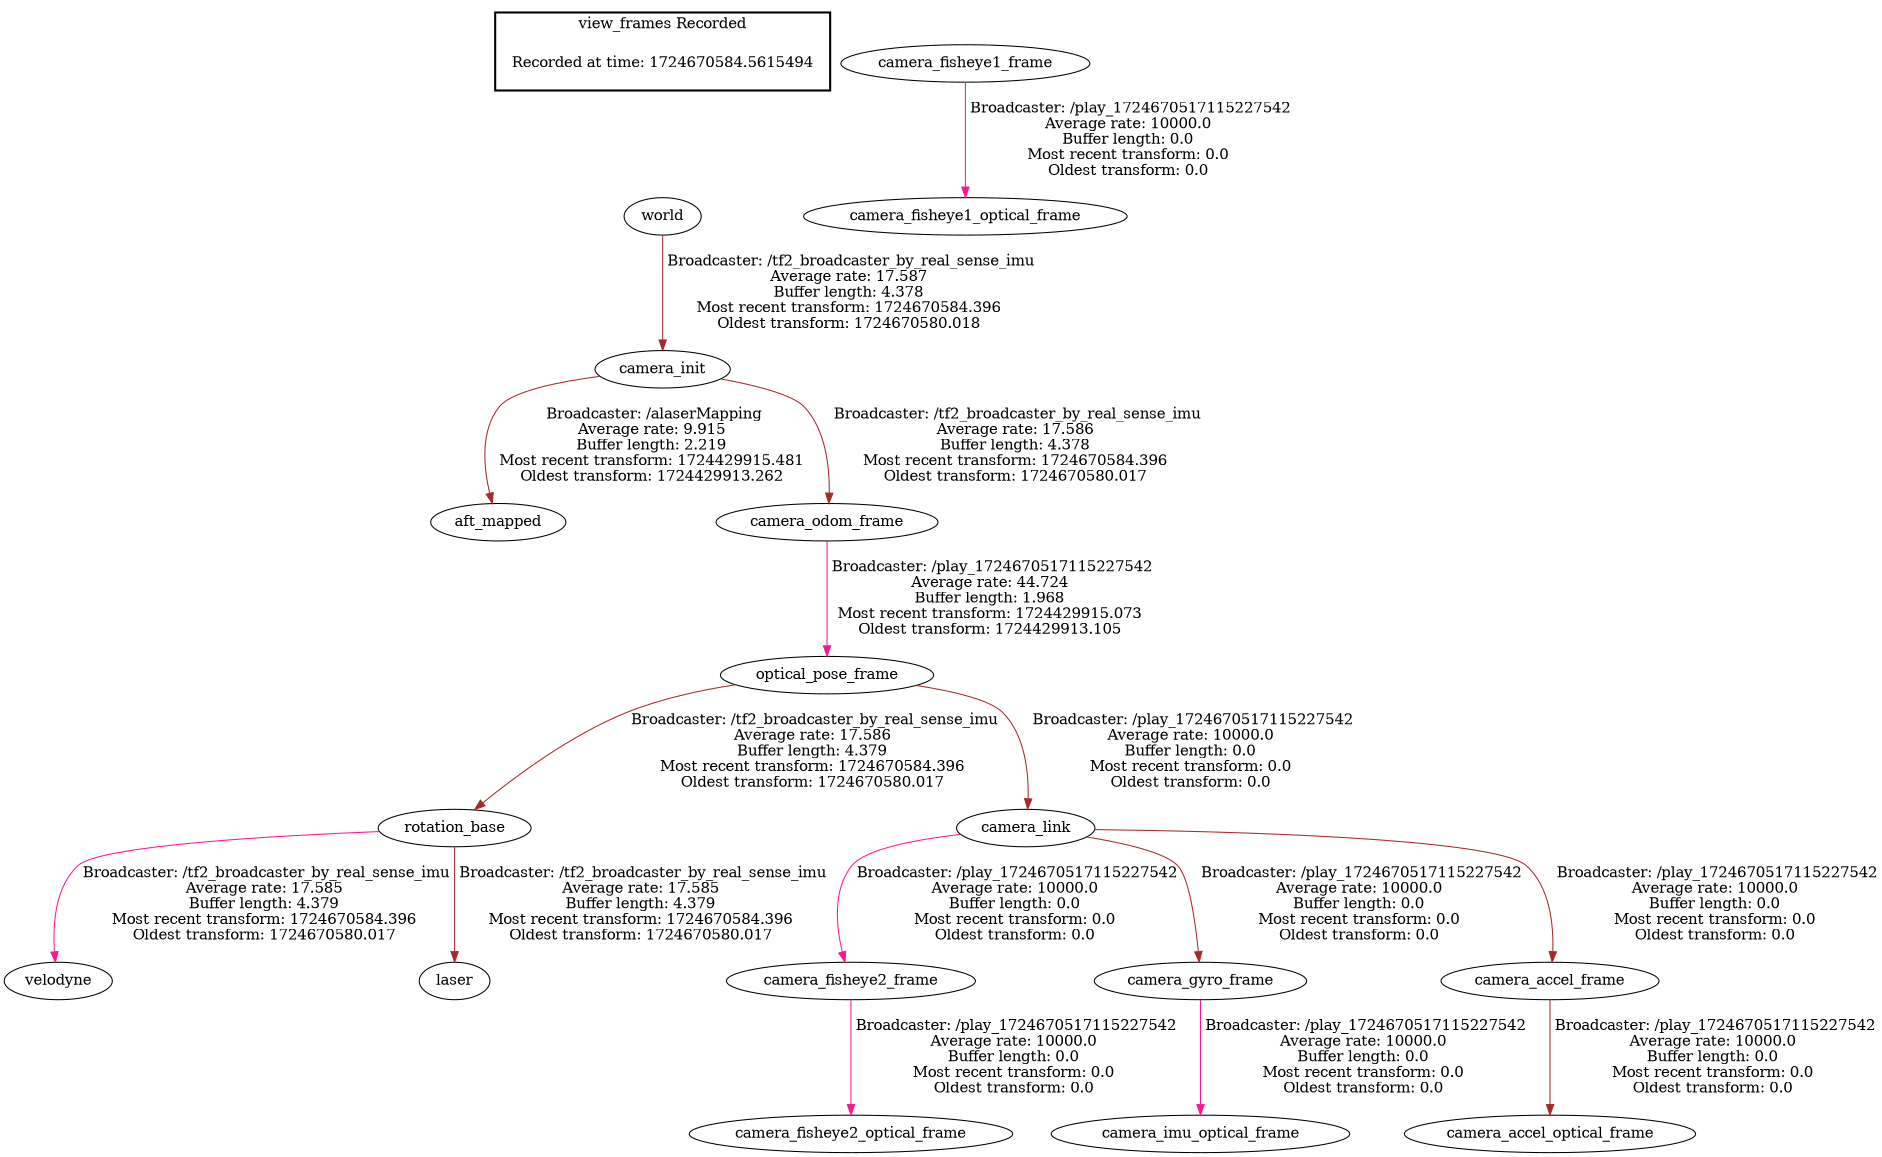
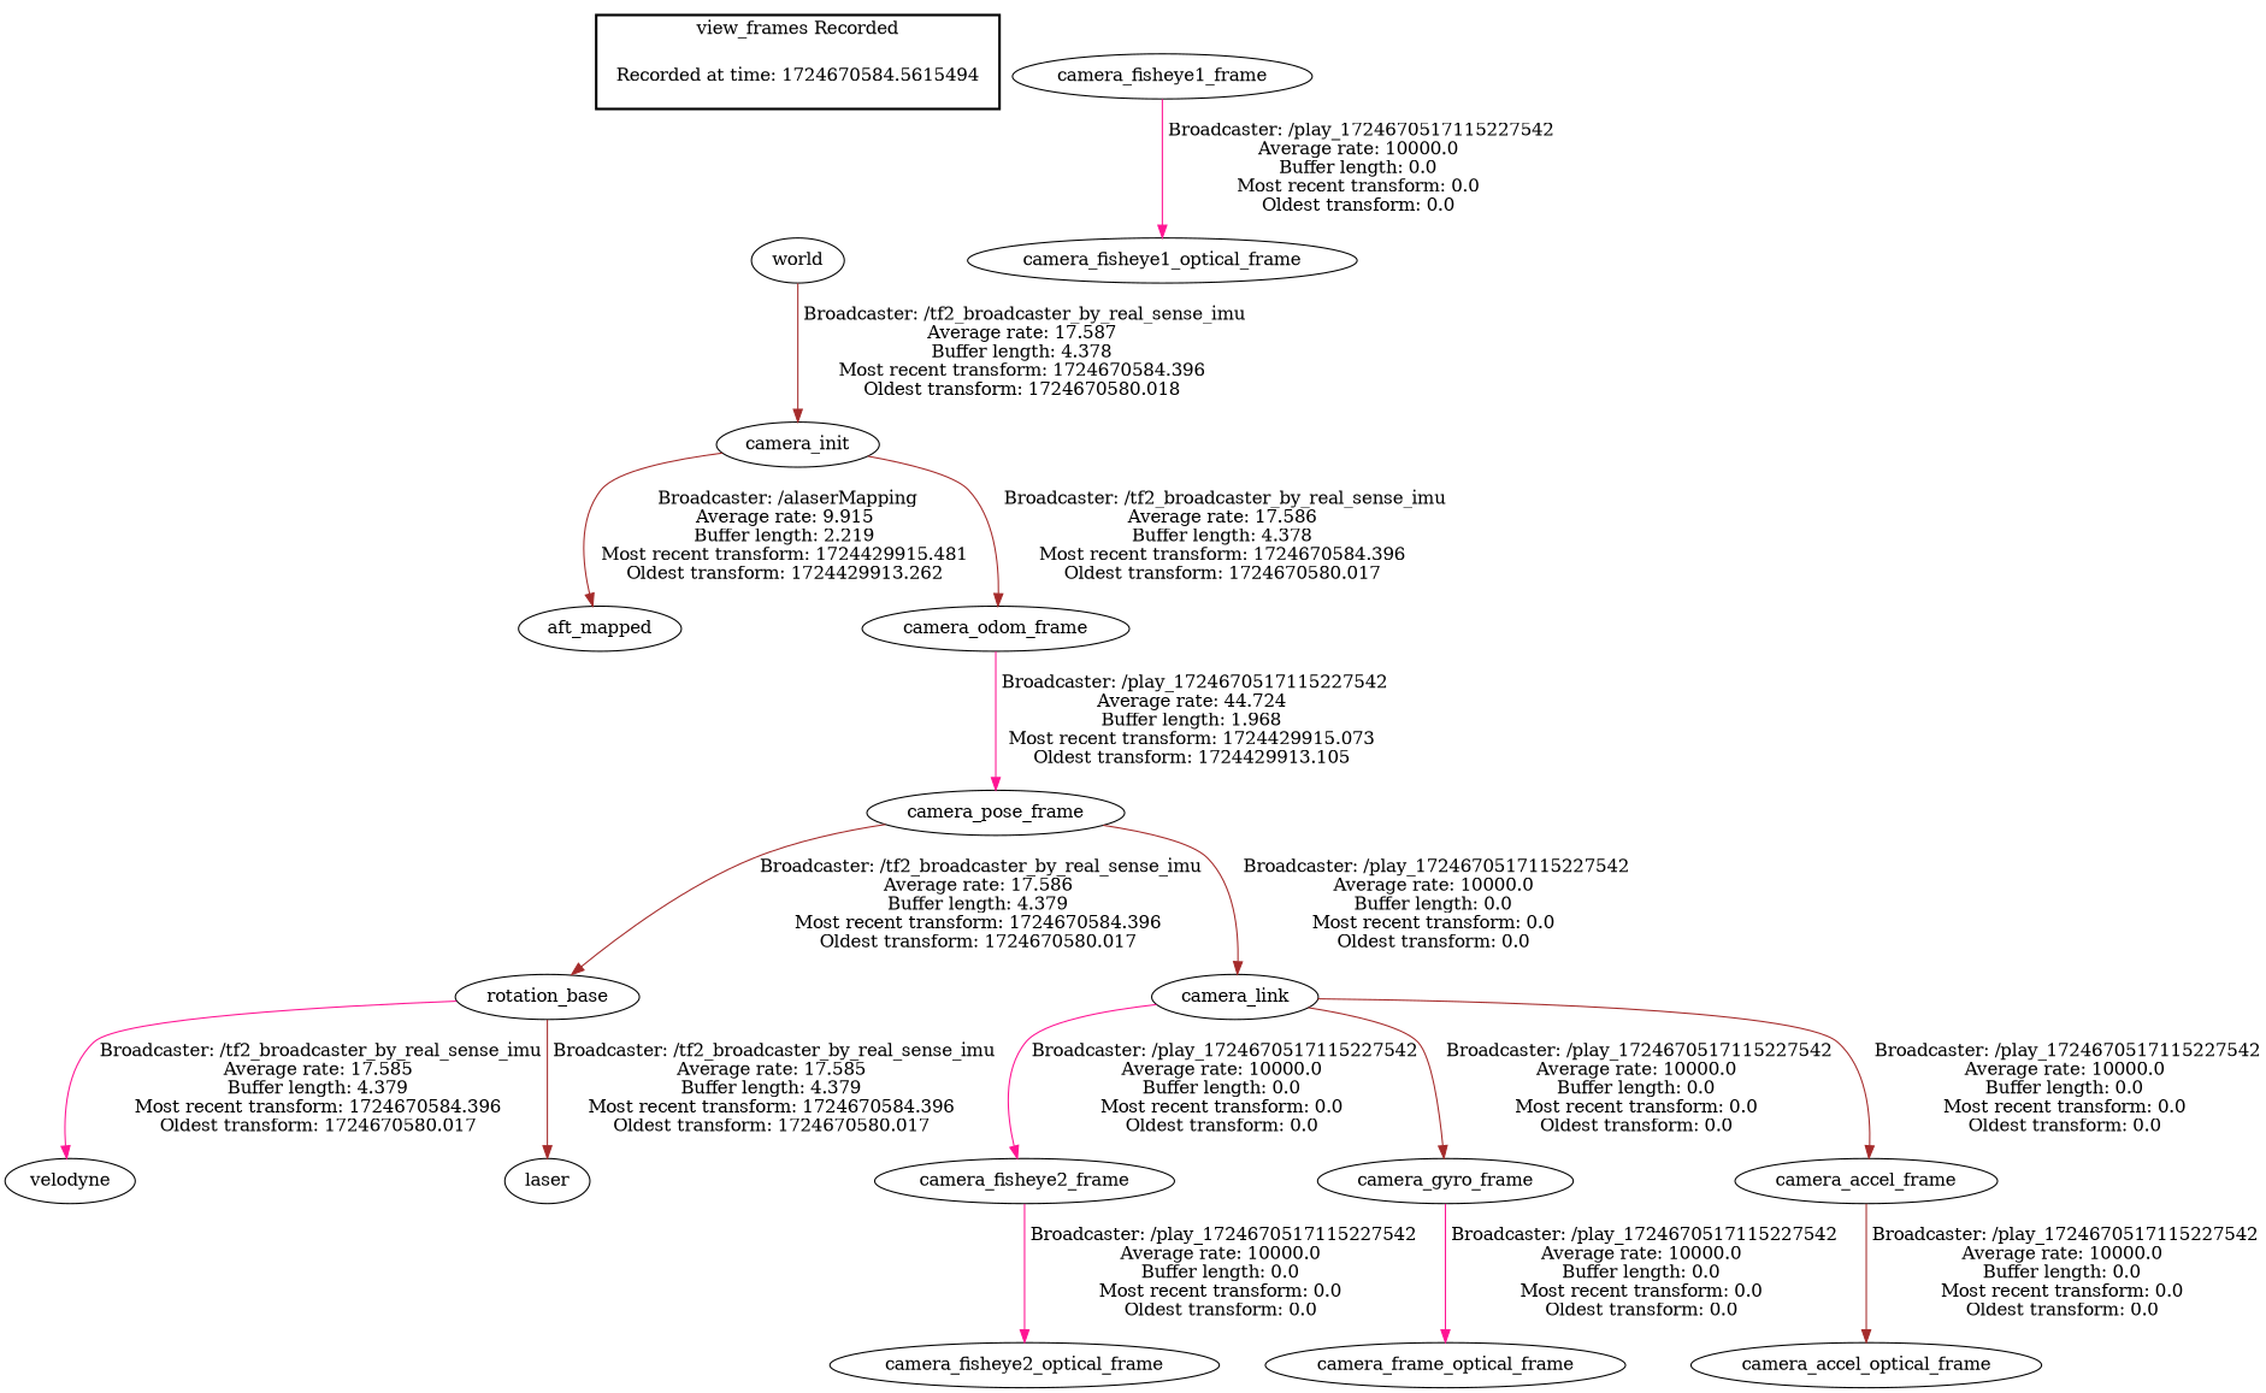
  digraph {
    fontname="DejaVu Serif"
    node [fontname="DejaVu Serif"]
    edge [fontname="DejaVu Serif" color=brown]
    "Recorded at time: 1724670584.5615494" [shape=plaintext]
    world
    camera_init
    aft_mapped
    camera_odom_frame
-   camera_pose_frame [label=optical_pose_frame]
+   camera_pose_frame
    rotation_base
    velodyne
    laser
    camera_link
    camera_fisheye2_frame
    camera_gyro_frame
    camera_accel_frame
    camera_fisheye1_frame
    camera_fisheye1_optical_frame
    camera_fisheye2_optical_frame
-   camera_imu_optical_frame
+   camera_imu_optical_frame [label=camera_frame_optical_frame]
    camera_accel_optical_frame
    subgraph cluster_1 {
      color=black
      label="view_frames Recorded"
      style=bold
      "Recorded at time: 1724670584.5615494"
    }
    "Recorded at time: 1724670584.5615494" -> world [style=invis color=""]
    world -> camera_init [label=" Broadcaster: /tf2_broadcaster_by_real_sense_imu\nAverage rate: 17.587\nBuffer length: 4.378\nMost recent transform: 1724670584.396\nOldest transform: 1724670580.018\n"]
    camera_init -> aft_mapped [label=" Broadcaster: /alaserMapping\nAverage rate: 9.915\nBuffer length: 2.219\nMost recent transform: 1724429915.481\nOldest transform: 1724429913.262\n"]
    camera_init -> camera_odom_frame [label=" Broadcaster: /tf2_broadcaster_by_real_sense_imu\nAverage rate: 17.586\nBuffer length: 4.378\nMost recent transform: 1724670584.396\nOldest transform: 1724670580.017\n"]
    camera_odom_frame -> camera_pose_frame [color=deeppink label=" Broadcaster: /play_1724670517115227542\nAverage rate: 44.724\nBuffer length: 1.968\nMost recent transform: 1724429915.073\nOldest transform: 1724429913.105\n"]
    camera_pose_frame -> rotation_base [label=" Broadcaster: /tf2_broadcaster_by_real_sense_imu\nAverage rate: 17.586\nBuffer length: 4.379\nMost recent transform: 1724670584.396\nOldest transform: 1724670580.017\n"]
    camera_pose_frame -> camera_link [label=" Broadcaster: /play_1724670517115227542\nAverage rate: 10000.0\nBuffer length: 0.0\nMost recent transform: 0.0\nOldest transform: 0.0\n"]
    rotation_base -> velodyne [color=deeppink label=" Broadcaster: /tf2_broadcaster_by_real_sense_imu\nAverage rate: 17.585\nBuffer length: 4.379\nMost recent transform: 1724670584.396\nOldest transform: 1724670580.017\n"]
    rotation_base -> laser [label=" Broadcaster: /tf2_broadcaster_by_real_sense_imu\nAverage rate: 17.585\nBuffer length: 4.379\nMost recent transform: 1724670584.396\nOldest transform: 1724670580.017\n"]
    camera_link -> camera_fisheye2_frame [color=deeppink label=" Broadcaster: /play_1724670517115227542\nAverage rate: 10000.0\nBuffer length: 0.0\nMost recent transform: 0.0\nOldest transform: 0.0\n"]
    camera_link -> camera_gyro_frame [label=" Broadcaster: /play_1724670517115227542\nAverage rate: 10000.0\nBuffer length: 0.0\nMost recent transform: 0.0\nOldest transform: 0.0\n"]
    camera_link -> camera_accel_frame [label=" Broadcaster: /play_1724670517115227542\nAverage rate: 10000.0\nBuffer length: 0.0\nMost recent transform: 0.0\nOldest transform: 0.0\n"]
    camera_fisheye2_frame -> camera_fisheye2_optical_frame [color=deeppink label=" Broadcaster: /play_1724670517115227542\nAverage rate: 10000.0\nBuffer length: 0.0\nMost recent transform: 0.0\nOldest transform: 0.0\n"]
    camera_gyro_frame -> camera_imu_optical_frame [color=deeppink label=" Broadcaster: /play_1724670517115227542\nAverage rate: 10000.0\nBuffer length: 0.0\nMost recent transform: 0.0\nOldest transform: 0.0\n"]
    camera_accel_frame -> camera_accel_optical_frame [label=" Broadcaster: /play_1724670517115227542\nAverage rate: 10000.0\nBuffer length: 0.0\nMost recent transform: 0.0\nOldest transform: 0.0\n"]
    camera_fisheye1_frame -> camera_fisheye1_optical_frame [color=deeppink label=" Broadcaster: /play_1724670517115227542\nAverage rate: 10000.0\nBuffer length: 0.0\nMost recent transform: 0.0\nOldest transform: 0.0\n"]
  }
